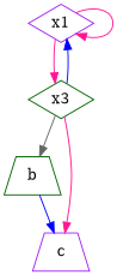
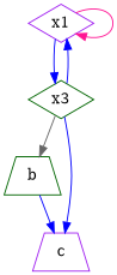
  digraph {
    node [color=purple shape=diamond]
    edge [color=blue]
    n1 [label=x1]
    n2 [color=darkgreen label=x3]
    b [color=darkgreen shape=trapezium]
    c [shape=trapezium]
    n1 -> n1 [color=deeppink]
-   n1 -> n2 [color=deeppink]
+   n1 -> n2
    n2 -> n1
    n2 -> b [color=gray40]
-   n2 -> c [color=deeppink]
+   n2 -> c
    b -> c
  }
